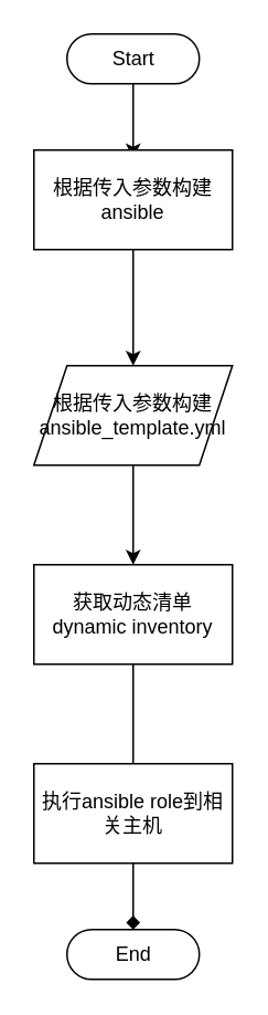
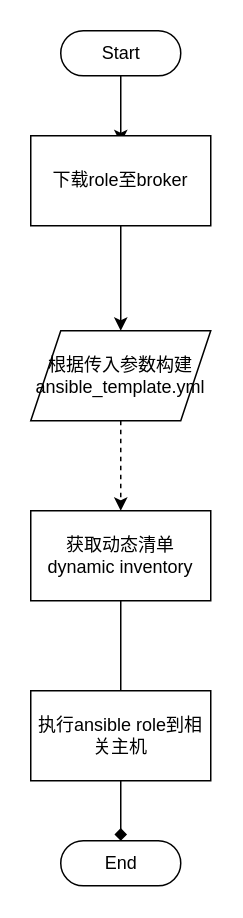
  <mxCell id="0" />
  <mxCell id="1" parent="0" />
  <mxCell id="2" value="" style="edgeStyle=orthogonalEdgeStyle;rounded=0;orthogonalLoop=1;jettySize=auto;html=1;" edge="1" parent="1" source="3"><mxGeometry relative="1" as="geometry"><mxPoint x="80" y="95" as="targetPoint" /></mxGeometry></mxCell>
  <mxCell id="3" value="Start" style="html=1;dashed=0;whitespace=wrap;shape=mxgraph.dfd.start" vertex="1" parent="1"><mxGeometry x="40" y="20" width="80" height="30" as="geometry" /></mxCell>
  <mxCell id="4" value="End" style="html=1;dashed=0;whitespace=wrap;shape=mxgraph.dfd.start" vertex="1" parent="1"><mxGeometry x="40" y="560" width="80" height="30" as="geometry" /></mxCell>
  <mxCell id="5" value="" style="edgeStyle=orthogonalEdgeStyle;rounded=0;orthogonalLoop=1;jettySize=auto;html=1;endArrow=diamond;" edge="1" parent="1" source="6" target="4"><mxGeometry relative="1" as="geometry" /></mxCell>
  <mxCell id="6" value="执行ansible role到相关主机" style="whiteSpace=wrap;html=1;dashed=0;" vertex="1" parent="1"><mxGeometry x="20" y="460" width="120" height="60" as="geometry" /></mxCell>
  <mxCell id="7" value="" style="edgeStyle=orthogonalEdgeStyle;rounded=0;orthogonalLoop=1;jettySize=auto;html=1;" edge="1" parent="1" source="8"><mxGeometry relative="1" as="geometry"><mxPoint x="80" y="220" as="targetPoint" /></mxGeometry></mxCell>
- <mxCell id="8" value="根据传入参数构建ansible" style="whiteSpace=wrap;html=1;dashed=0;" vertex="1" parent="1"><mxGeometry x="20" y="90" width="120" height="60" as="geometry" /></mxCell>
- <mxCell id="9" value="" style="edgeStyle=orthogonalEdgeStyle;rounded=0;orthogonalLoop=1;jettySize=auto;html=1;" edge="1" parent="1" source="10" target="12"><mxGeometry relative="1" as="geometry" /></mxCell>
+ <mxCell id="8" value="下载role至broker" style="whiteSpace=wrap;html=1;dashed=0;" vertex="1" parent="1"><mxGeometry x="20" y="90" width="120" height="60" as="geometry" /></mxCell>
+ <mxCell id="9" value="" style="edgeStyle=orthogonalEdgeStyle;rounded=0;orthogonalLoop=1;jettySize=auto;html=1;dashed=1;" edge="1" parent="1" source="10" target="12"><mxGeometry relative="1" as="geometry" /></mxCell>
  <mxCell id="10" value="&lt;span&gt;根据传入参数构建ansible_template.yml&lt;/span&gt;" style="shape=parallelogram;perimeter=parallelogramPerimeter;whiteSpace=wrap;html=1;fixedSize=1;dashed=0;" vertex="1" parent="1"><mxGeometry x="20" y="220" width="120" height="60" as="geometry" /></mxCell>
  <mxCell id="11" value="" style="edgeStyle=orthogonalEdgeStyle;rounded=0;orthogonalLoop=1;jettySize=auto;html=1;endArrow=none;" edge="1" parent="1" source="12" target="6"><mxGeometry relative="1" as="geometry" /></mxCell>
  <mxCell id="12" value="获取动态清单&lt;br&gt;dynamic inventory" style="whiteSpace=wrap;html=1;dashed=0;" vertex="1" parent="1"><mxGeometry x="20" y="340" width="120" height="60" as="geometry" /></mxCell>
